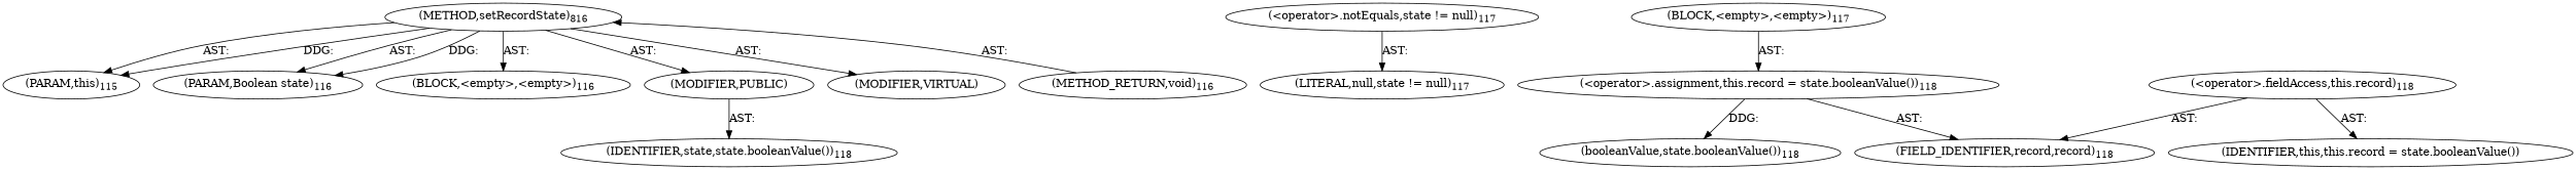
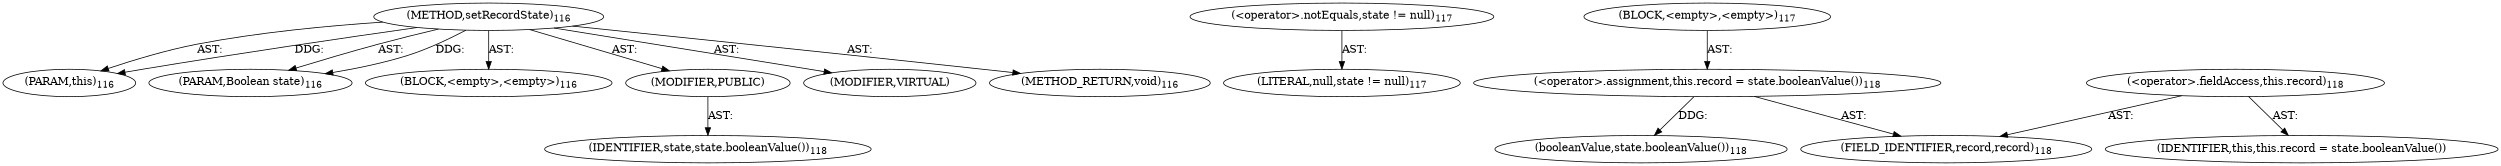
  digraph {
-   n1 [label=<(METHOD,setRecordState)<SUB>816</SUB>>]
-   n2 [label=<(PARAM,this)<SUB>115</SUB>>]
+   n1 [label=<(METHOD,setRecordState)<SUB>116</SUB>>]
+   n2 [label=<(PARAM,this)<SUB>116</SUB>>]
    n3 [label=<(PARAM,Boolean state)<SUB>116</SUB>>]
    n4 [label=<(BLOCK,&lt;empty&gt;,&lt;empty&gt;)<SUB>116</SUB>>]
    n5 [label=<(MODIFIER,PUBLIC)>]
    n6 [label=<(MODIFIER,VIRTUAL)>]
    n7 [label=<(METHOD_RETURN,void)<SUB>116</SUB>>]
    n8 [label=<(IDENTIFIER,state,state.booleanValue())<SUB>118</SUB>>]
    n9 [label=<(&lt;operator&gt;.notEquals,state != null)<SUB>117</SUB>>]
    n10 [label=<(LITERAL,null,state != null)<SUB>117</SUB>>]
    n11 [label=<(BLOCK,&lt;empty&gt;,&lt;empty&gt;)<SUB>117</SUB>>]
    n12 [label=<(&lt;operator&gt;.assignment,this.record = state.booleanValue())<SUB>118</SUB>>]
    n13 [label=<(booleanValue,state.booleanValue())<SUB>118</SUB>>]
    n14 [label=<(FIELD_IDENTIFIER,record,record)<SUB>118</SUB>>]
    n15 [label=<(&lt;operator&gt;.fieldAccess,this.record)<SUB>118</SUB>>]
    n16 [label=<(IDENTIFIER,this,this.record = state.booleanValue())>]
    n1 -> n2 [label="AST: "]
    n1 -> n2 [label="DDG: "]
    n1 -> n3 [label="AST: "]
    n1 -> n3 [label="DDG: "]
    n1 -> n4 [label="AST: "]
    n1 -> n5 [label="AST: "]
    n1 -> n6 [label="AST: "]
-   n7 -> n1 [label="AST: "]
+   n1 -> n7 [label="AST: "]
    n5 -> n8 [label="AST: "]
    n9 -> n10 [label="AST: "]
    n11 -> n12 [label="AST: "]
    n12 -> n13 [label="DDG: "]
    n12 -> n14 [label="AST: "]
    n15 -> n14 [label="AST: "]
    n15 -> n16 [label="AST: "]
  }
